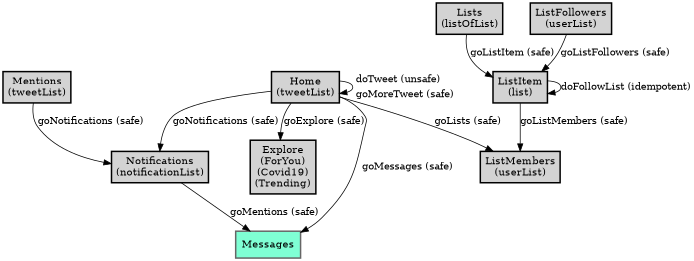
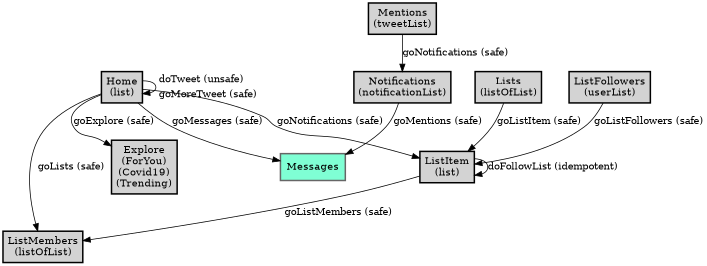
  digraph {
    fontname=Helvetica
    labelloc=t
    node [fillcolor=lightgray margin=0.02 shape=box style="bold,filled"]
    edge [fontsize=13]
    n1 [label=<<table cellspacing="0" cellpadding="5" border="0"><tr><td>Explore<br />(ForYou)<br />(Covid19)<br />(Trending)<br /></td></tr></table>>]
-   n2 [label=<<table cellspacing="0" cellpadding="5" border="0"><tr><td>Home<br />(tweetList)<br /></td></tr></table>>]
+   n2 [label=<<table cellspacing="0" cellpadding="5" border="0"><tr><td>Home<br />(list)<br /></td></tr></table>>]
    n3 [label=<<table cellspacing="0" cellpadding="5" border="0"><tr><td>Notifications<br />(notificationList)<br /></td></tr></table>>]
    n4 [color=gray40 fillcolor=aquamarine label=Messages margin=""]
-   n5 [label=<<table cellspacing="0" cellpadding="5" border="0"><tr><td>ListMembers<br />(userList)<br /></td></tr></table>>]
+   n5 [label=<<table cellspacing="0" cellpadding="5" border="0"><tr><td>ListMembers<br />(listOfList)<br /></td></tr></table>>]
    n6 [label=<<table cellspacing="0" cellpadding="5" border="0"><tr><td>Lists<br />(listOfList)<br /></td></tr></table>>]
    n7 [label=<<table cellspacing="0" cellpadding="5" border="0"><tr><td>ListItem<br />(list)<br /></td></tr></table>>]
    n8 [label=<<table cellspacing="0" cellpadding="5" border="0"><tr><td>ListFollowers<br />(userList)<br /></td></tr></table>>]
    n9 [label=<<table cellspacing="0" cellpadding="5" border="0"><tr><td>Mentions<br />(tweetList)<br /></td></tr></table>>]
    n2 -> n1 [label=<goExplore (safe)>]
    n2 -> n2 [label=<<table  border="0"><tr><td align="left" href="docs/unsafe.doTweet.html">doTweet (unsafe)</td></tr><tr><td align="left" href="docs/safe.goMoreTweet.html">goMoreTweet (safe)</td></tr></table>>]
-   n2 -> n3 [label=<goNotifications (safe)>]
+   n2 -> n7 [label=<goNotifications (safe)>]
    n2 -> n4 [label=<goMessages (safe)>]
    n2 -> n5 [label=<goLists (safe)>]
    n3 -> n4 [label=<goMentions (safe)>]
    n6 -> n7 [label=<goListItem (safe)>]
    n7 -> n5 [label=<goListMembers (safe)>]
    n7 -> n7 [label=<doFollowList (idempotent)>]
    n8 -> n7 [label=<goListFollowers (safe)>]
    n9 -> n3 [label=<goNotifications (safe)>]
  }
